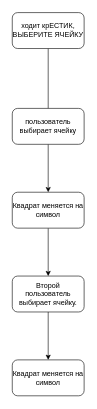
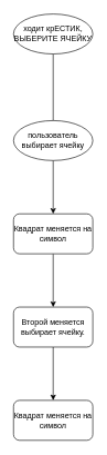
  <mxCell id="0" />
  <mxCell id="1" parent="0" />
  <mxCell id="2" value="" style="edgeStyle=orthogonalEdgeStyle;rounded=0;orthogonalLoop=1;jettySize=auto;html=1;endArrow=none;" edge="1" parent="1" source="3" target="5"><mxGeometry relative="1" as="geometry" /></mxCell>
- <mxCell id="3" value="ходит крЕСТИК, ВЫБЕРИТЕ ЯЧЕЙКУ&lt;br&gt;" style="rounded=1;whiteSpace=wrap;html=1;" vertex="1" parent="1"><mxGeometry x="20" y="20" width="120" height="60" as="geometry" /></mxCell>
+ <mxCell id="3" value="ходит крЕСТИК, ВЫБЕРИТЕ ЯЧЕЙКУ&lt;br&gt;" style="ellipse;whiteSpace=wrap;html=1;" vertex="1" parent="1"><mxGeometry x="20" y="20" width="120" height="60" as="geometry" /></mxCell>
  <mxCell id="4" value="" style="edgeStyle=orthogonalEdgeStyle;rounded=0;orthogonalLoop=1;jettySize=auto;html=1;" edge="1" parent="1" source="5" target="7"><mxGeometry relative="1" as="geometry" /></mxCell>
- <mxCell id="5" value="пользователь выбирает ячейку&lt;br&gt;" style="rounded=1;whiteSpace=wrap;html=1;" vertex="1" parent="1"><mxGeometry x="20" y="180" width="120" height="60" as="geometry" /></mxCell>
+ <mxCell id="5" value="пользователь выбирает ячейку&lt;br&gt;" style="ellipse;whiteSpace=wrap;html=1;" vertex="1" parent="1"><mxGeometry x="20" y="180" width="120" height="60" as="geometry" /></mxCell>
  <mxCell id="6" value="" style="edgeStyle=orthogonalEdgeStyle;rounded=0;orthogonalLoop=1;jettySize=auto;html=1;" edge="1" parent="1" source="7" target="9"><mxGeometry relative="1" as="geometry" /></mxCell>
  <mxCell id="7" value="Квадрат меняется на символ" style="rounded=1;whiteSpace=wrap;html=1;" vertex="1" parent="1"><mxGeometry x="20" y="320" width="120" height="60" as="geometry" /></mxCell>
  <mxCell id="8" value="" style="edgeStyle=orthogonalEdgeStyle;rounded=0;orthogonalLoop=1;jettySize=auto;html=1;" edge="1" parent="1" source="9" target="10"><mxGeometry relative="1" as="geometry" /></mxCell>
- <mxCell id="9" value="Второй пользователь выбирает ячейку." style="rounded=1;whiteSpace=wrap;html=1;" vertex="1" parent="1"><mxGeometry x="20" y="460" width="120" height="60" as="geometry" /></mxCell>
+ <mxCell id="9" value="Второй меняется выбирает ячейку." style="rounded=1;whiteSpace=wrap;html=1;" vertex="1" parent="1"><mxGeometry x="20" y="460" width="120" height="60" as="geometry" /></mxCell>
  <mxCell id="10" value="Квадрат меняется на символ" style="rounded=1;whiteSpace=wrap;html=1;" vertex="1" parent="1"><mxGeometry x="20" y="600" width="120" height="60" as="geometry" /></mxCell>
